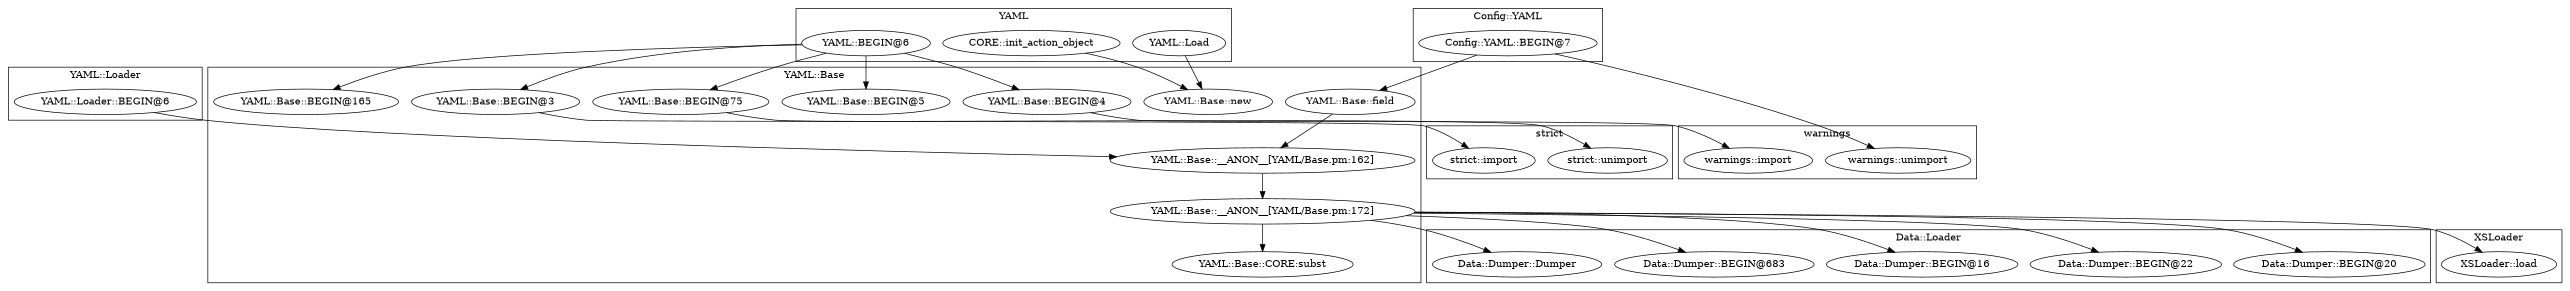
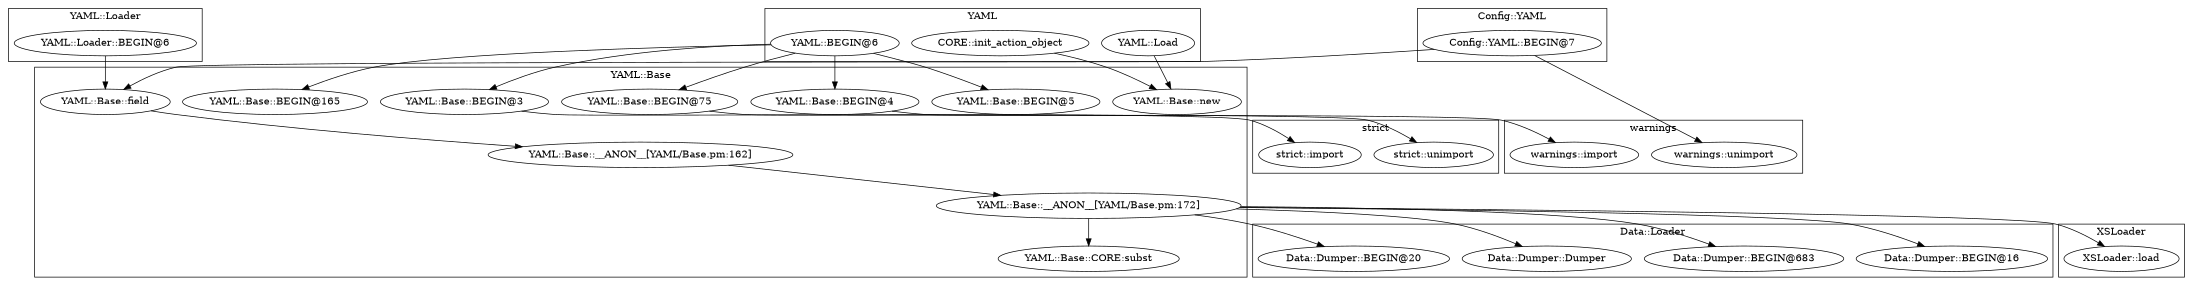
  digraph {
    "YAML::Loader::BEGIN@6"
    "warnings::unimport"
    "warnings::import"
    "YAML::Load"
    "YAML::BEGIN@6"
    n6 [label="CORE::init_action_object"]
    "YAML::Base::BEGIN@3"
    "YAML::Base::BEGIN@75"
    "YAML::Base::new"
    "YAML::Base::BEGIN@165"
    "YAML::Base::BEGIN@5"
    "YAML::Base::CORE:subst"
    "YAML::Base::BEGIN@4"
    "YAML::Base::field"
    "YAML::Base::__ANON__[YAML/Base.pm:162]"
    "YAML::Base::__ANON__[YAML/Base.pm:172]"
-   "Data::Dumper::BEGIN@22"
    "Data::Dumper::BEGIN@16"
    "Data::Dumper::BEGIN@683"
    "Data::Dumper::Dumper"
    "Data::Dumper::BEGIN@20"
    "strict::import"
    "strict::unimport"
    "XSLoader::load"
    "Config::YAML::BEGIN@7"
    subgraph cluster_1 {
      label="YAML::Loader"
      "YAML::Loader::BEGIN@6"
    }
    subgraph cluster_2 {
      label=warnings
      "warnings::unimport"
      "warnings::import"
    }
    subgraph cluster_3 {
      label=YAML
      "YAML::Load"
      "YAML::BEGIN@6"
      n6
    }
    subgraph cluster_4 {
      label="YAML::Base"
      "YAML::Base::BEGIN@3"
      "YAML::Base::BEGIN@75"
      "YAML::Base::new"
      "YAML::Base::BEGIN@165"
      "YAML::Base::BEGIN@5"
      "YAML::Base::CORE:subst"
      "YAML::Base::BEGIN@4"
      "YAML::Base::field"
      "YAML::Base::__ANON__[YAML/Base.pm:162]"
      "YAML::Base::__ANON__[YAML/Base.pm:172]"
    }
    subgraph cluster_5 {
      label="Data::Loader"
-     "Data::Dumper::BEGIN@22"
      "Data::Dumper::BEGIN@16"
      "Data::Dumper::BEGIN@683"
      "Data::Dumper::Dumper"
      "Data::Dumper::BEGIN@20"
    }
    subgraph cluster_6 {
      label="strict"
      "strict::import"
      "strict::unimport"
    }
    subgraph cluster_7 {
      label=XSLoader
      "XSLoader::load"
    }
    subgraph cluster_8 {
      label="Config::YAML"
      "Config::YAML::BEGIN@7"
    }
-   "YAML::Loader::BEGIN@6" -> "YAML::Base::__ANON__[YAML/Base.pm:162]"
+   "YAML::Loader::BEGIN@6" -> "YAML::Base::field"
    "YAML::Load" -> "YAML::Base::new"
    "YAML::BEGIN@6" -> "YAML::Base::BEGIN@3"
    "YAML::BEGIN@6" -> "YAML::Base::BEGIN@75"
    "YAML::BEGIN@6" -> "YAML::Base::BEGIN@165"
    "YAML::BEGIN@6" -> "YAML::Base::BEGIN@5"
    "YAML::BEGIN@6" -> "YAML::Base::BEGIN@4"
    n6 -> "YAML::Base::new"
    "YAML::Base::BEGIN@3" -> "strict::import"
    "YAML::Base::BEGIN@75" -> "strict::unimport"
    "YAML::Base::BEGIN@4" -> "warnings::import"
    "YAML::Base::field" -> "YAML::Base::__ANON__[YAML/Base.pm:162]"
    "YAML::Base::__ANON__[YAML/Base.pm:162]" -> "YAML::Base::__ANON__[YAML/Base.pm:172]"
    "YAML::Base::__ANON__[YAML/Base.pm:172]" -> "YAML::Base::CORE:subst"
-   "YAML::Base::__ANON__[YAML/Base.pm:172]" -> "Data::Dumper::BEGIN@22"
    "YAML::Base::__ANON__[YAML/Base.pm:172]" -> "Data::Dumper::BEGIN@16"
    "YAML::Base::__ANON__[YAML/Base.pm:172]" -> "Data::Dumper::BEGIN@683"
    "YAML::Base::__ANON__[YAML/Base.pm:172]" -> "Data::Dumper::Dumper"
    "YAML::Base::__ANON__[YAML/Base.pm:172]" -> "Data::Dumper::BEGIN@20"
    "YAML::Base::__ANON__[YAML/Base.pm:172]" -> "XSLoader::load"
    "Config::YAML::BEGIN@7" -> "warnings::unimport"
    "Config::YAML::BEGIN@7" -> "YAML::Base::field"
  }
